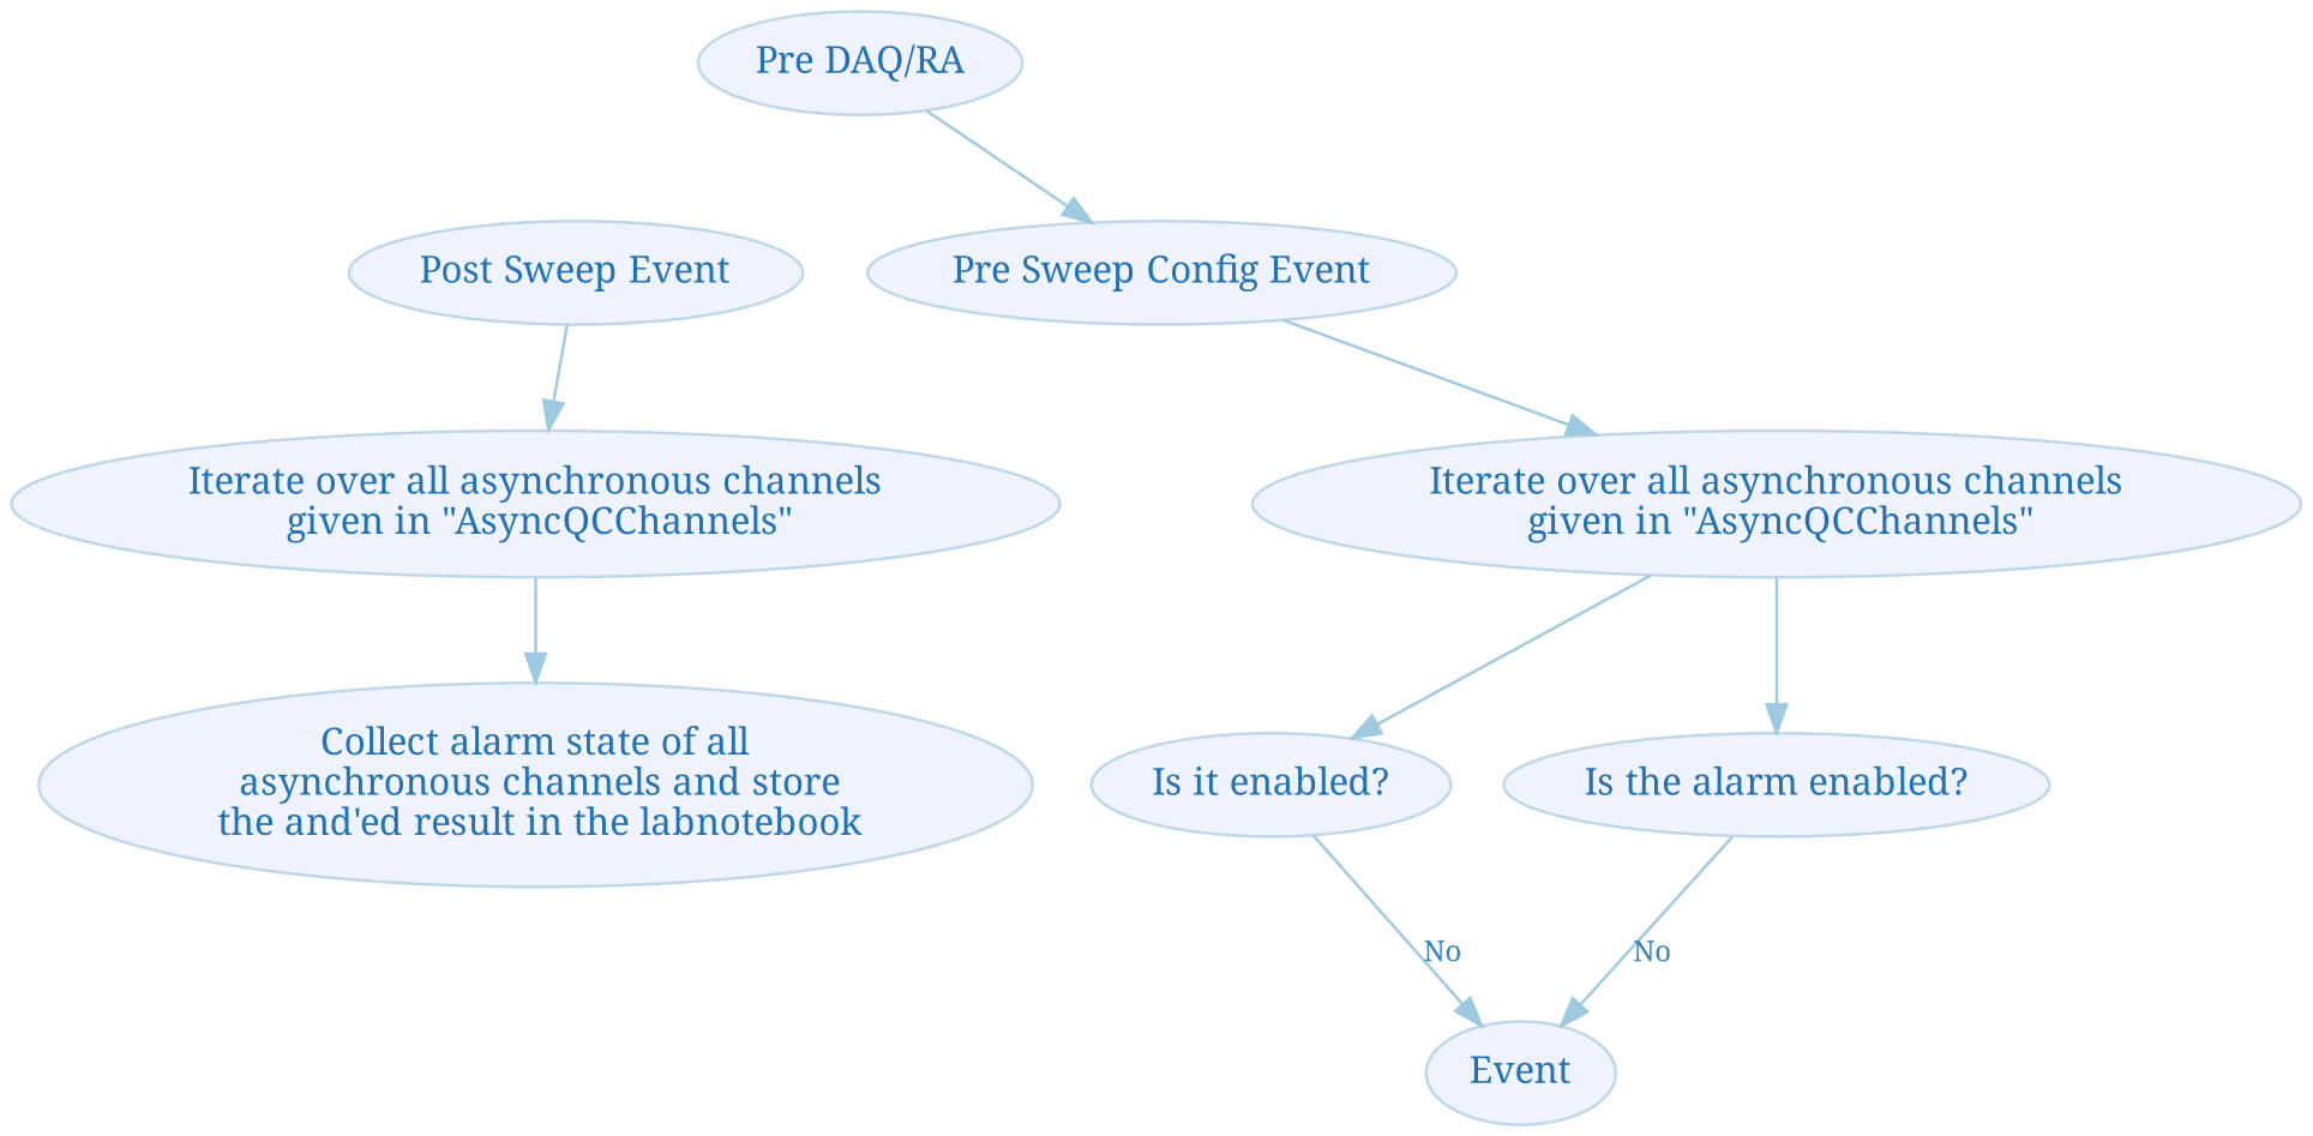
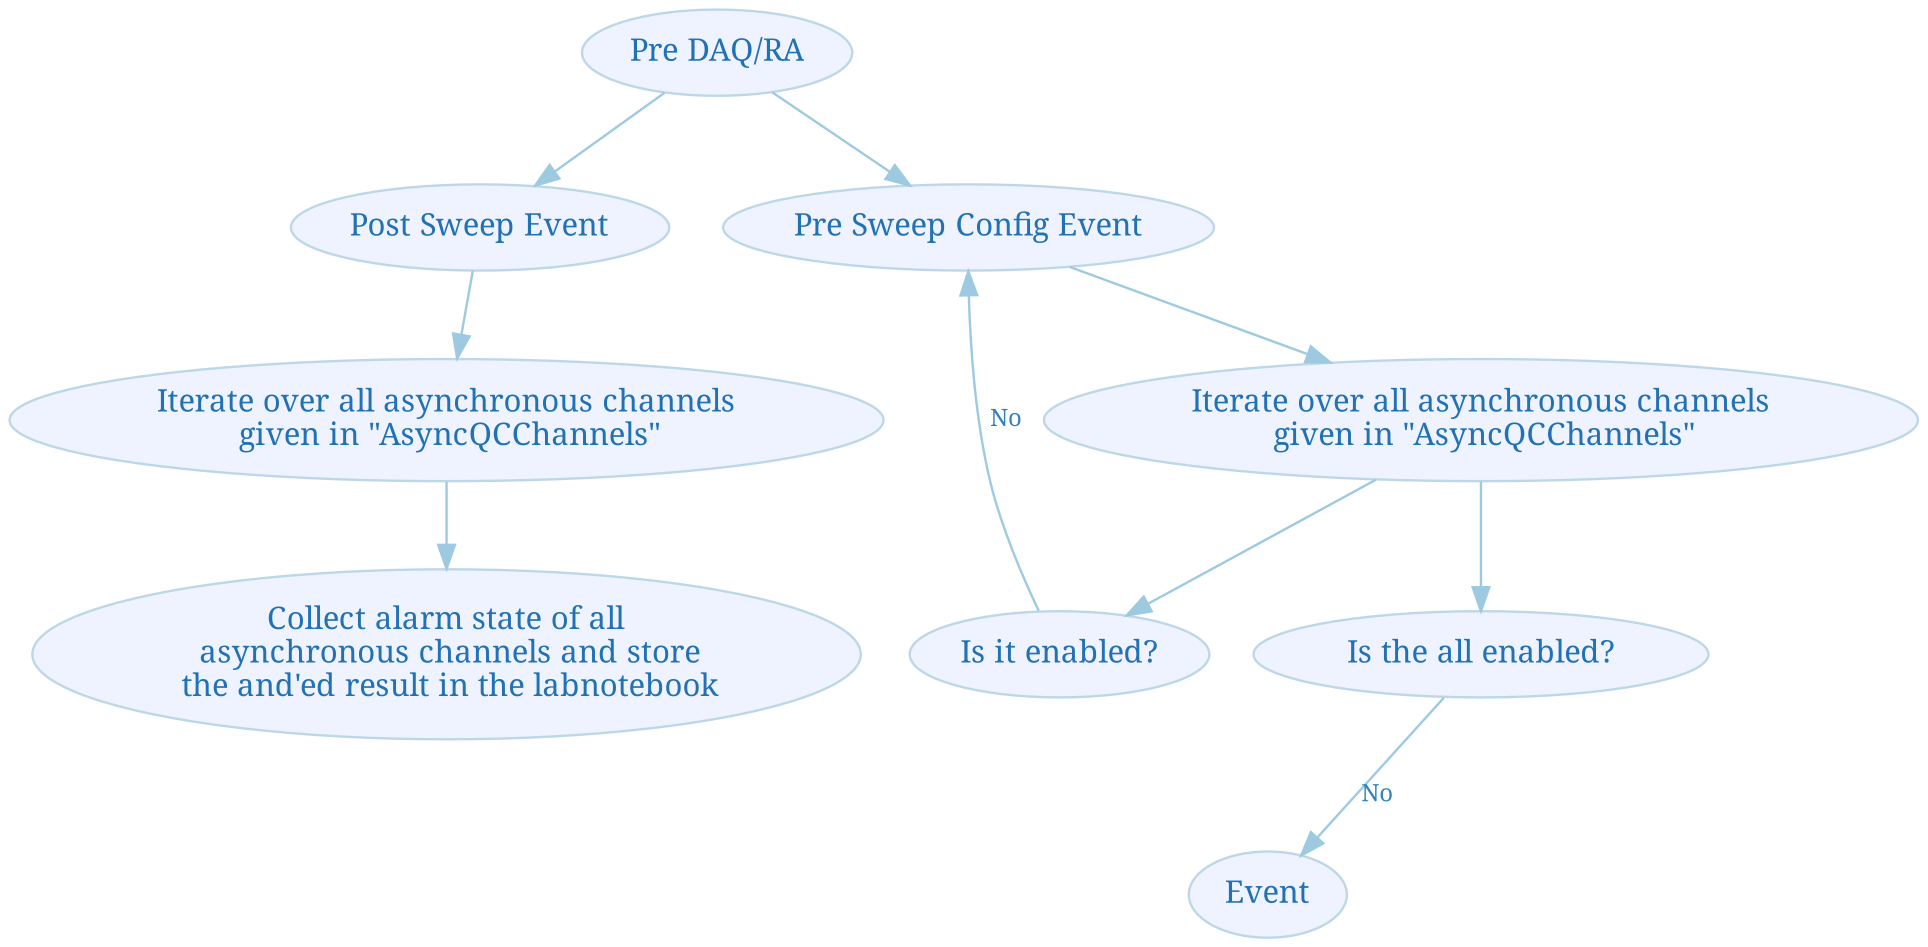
  digraph {
    color=white
    compound=true
    fontcolor=black
    fontname="Noto Serif"
    fontsize=14
    penwidth=0.1
    node [color="#bdd7e7" fillcolor="#eff3ff" fontcolor="#2171b5" fontname="Noto Serif" fontsize=13 shape=ellipse style=filled]
    edge [color="#9ecae1" fontcolor="#3182bd" fontname="Noto Serif" fontsize=10 style=solid]
    n1 [label="Pre DAQ/RA"]
    "Post Sweep Event"
    "Pre Sweep Config Event"
    n4 [label="Iterate over all asynchronous channels\n given in \"AsyncQCChannels\""]
    n5 [label="Iterate over all asynchronous channels\n given in \"AsyncQCChannels\""]
    n6 [label="Collect alarm state of all\n asynchronous channels and store\n the and'ed result in the labnotebook"]
    n7 [label="Is it enabled?"]
-   n8 [label="Is the alarm enabled?"]
+   n8 [label="Is the all enabled?"]
    n9 [label=Event]
+   n1 -> "Post Sweep Event"
    n1 -> "Pre Sweep Config Event"
    "Post Sweep Event" -> n4
    "Pre Sweep Config Event" -> n5
    n4 -> n6
    n5 -> n7
    n5 -> n8
-   n7 -> n9 [label=No]
+   n7 -> "Pre Sweep Config Event" [label=No]
    n8 -> n9 [label=No]
  }
